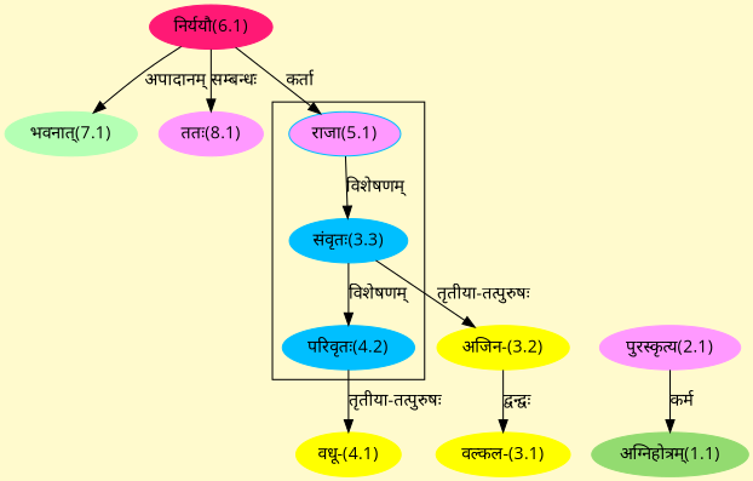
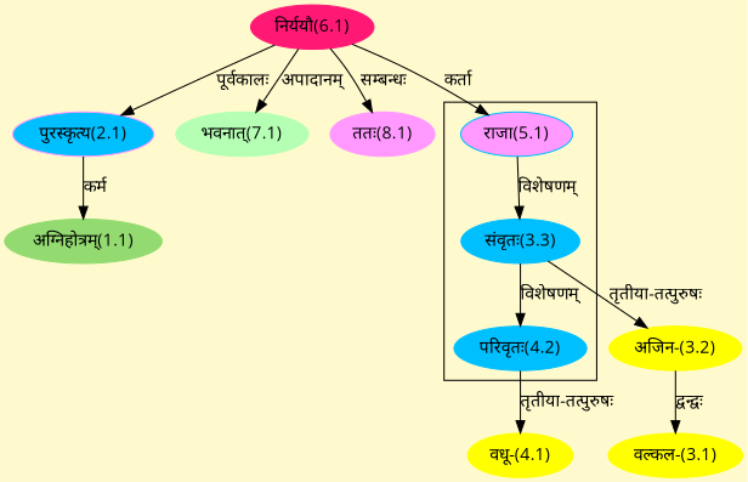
  digraph {
    bgcolor=lemonchiffon1
    compound=true
    fontname="Open Sans"
    rankdir=BT
    node [color="#00BFFF" fontname="Open Sans" style=filled]
    edge [dir=back fontname="Open Sans"]
    n1 [label="संवृतः(3.3)"]
    n2 [fillcolor="#FF99FF" label="राजा(5.1)"]
    n3 [label="परिवृतः(4.2)"]
    n4 [color="#FF1975" label="निर्ययौ(6.1)"]
    n5 [color="#93DB70" label="अग्निहोत्रम्(1.1)"]
-   n6 [color="#FF99FF" label="पुरस्कृत्य(2.1)"]
+   n6 [color="#FF99FF" label="पुरस्कृत्य(2.1)" fillcolor="#00BFFF"]
    n7 [color="#FFFF00" label="वल्कल-(3.1)"]
    n8 [color="#FFFF00" label="अजिन-(3.2)"]
    n9 [color="#FFFF00" label="वधू-(4.1)"]
    n10 [color="#B4FFB4" label="भवनात्(7.1)"]
    n11 [color="#FF99FF" label="ततः(8.1)"]
    subgraph cluster_1 {
      n1
      n2
      n3
    }
    n1 -> n2 [label="विशेषणम्"]
    n2 -> n4 [label="कर्ता"]
    n3 -> n1 [label="विशेषणम्"]
    n5 -> n6 [label="कर्म"]
+   n6 -> n4 [label="पूर्वकालः"]
    n7 -> n8 [label="द्वन्द्वः"]
    n8 -> n1 [label="तृतीया-तत्पुरुषः"]
    n9 -> n3 [label="तृतीया-तत्पुरुषः"]
    n10 -> n4 [label="अपादानम्"]
    n11 -> n4 [label="सम्बन्धः"]
  }
